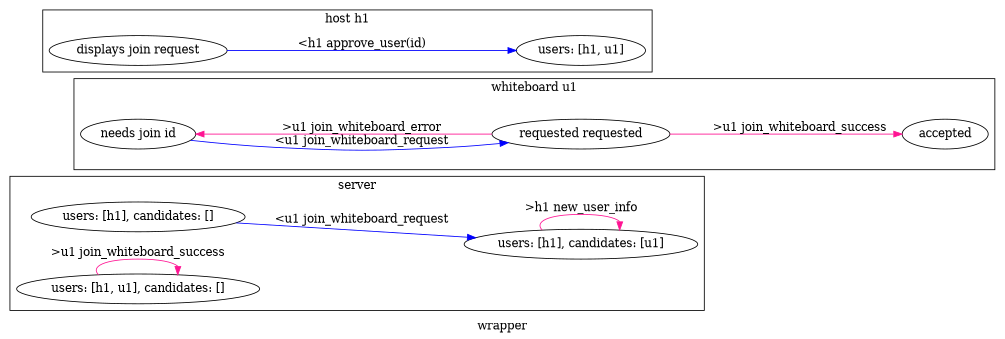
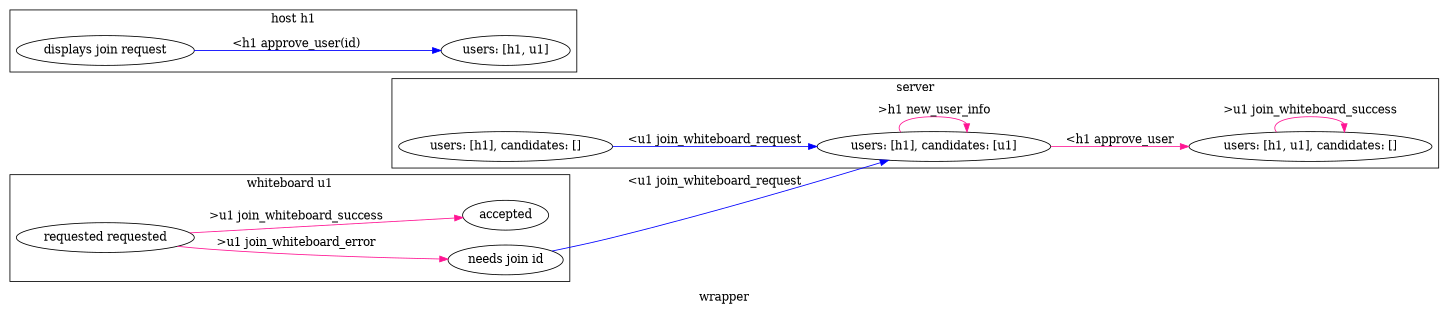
  digraph {
    label=wrapper
    rankdir=LR
    edge [color=deeppink]
    "users: [h1], candidates: []"
    "users: [h1], candidates: [u1]"
    "users: [h1, u1], candidates: []"
    n4 [label="needs join id"]
    n5 [label="requested requested"]
    accepted
    "displays join request"
    "users: [h1, u1]"
    subgraph cluster_1 {
      label=server
      "users: [h1], candidates: []"
      "users: [h1], candidates: [u1]"
      "users: [h1, u1], candidates: []"
    }
    subgraph cluster_2 {
      label="whiteboard u1"
      n4
      n5
      accepted
    }
    subgraph cluster_3 {
      label="host h1"
      "displays join request"
      "users: [h1, u1]"
    }
    "users: [h1], candidates: []" -> "users: [h1], candidates: [u1]" [color=blue label="<u1 join_whiteboard_request"]
    "users: [h1], candidates: [u1]" -> "users: [h1], candidates: [u1]" [label=">h1 new_user_info"]
+   "users: [h1], candidates: [u1]" -> "users: [h1, u1], candidates: []" [label="<h1 approve_user"]
    "users: [h1, u1], candidates: []" -> "users: [h1, u1], candidates: []" [label=">u1 join_whiteboard_success"]
-   n4 -> n5 [color=blue label="<u1 join_whiteboard_request"]
+   n4 -> "users: [h1], candidates: [u1]" [color=blue label="<u1 join_whiteboard_request"]
    n5 -> n4 [label=">u1 join_whiteboard_error"]
    n5 -> accepted [label=">u1 join_whiteboard_success"]
    "displays join request" -> "users: [h1, u1]" [color=blue label="<h1 approve_user(id)"]
  }
